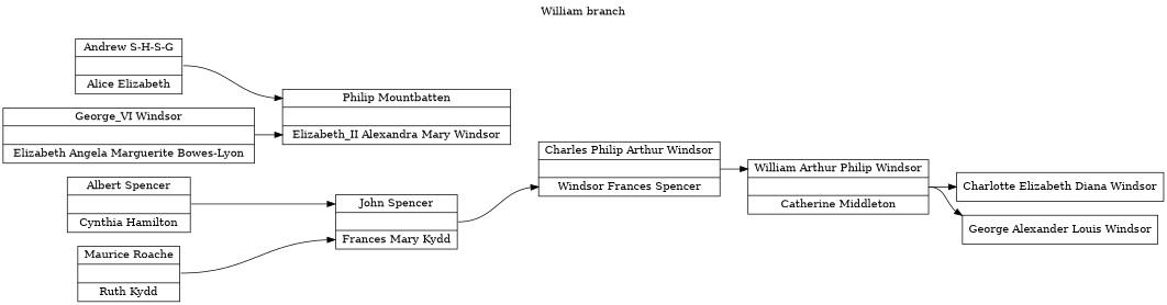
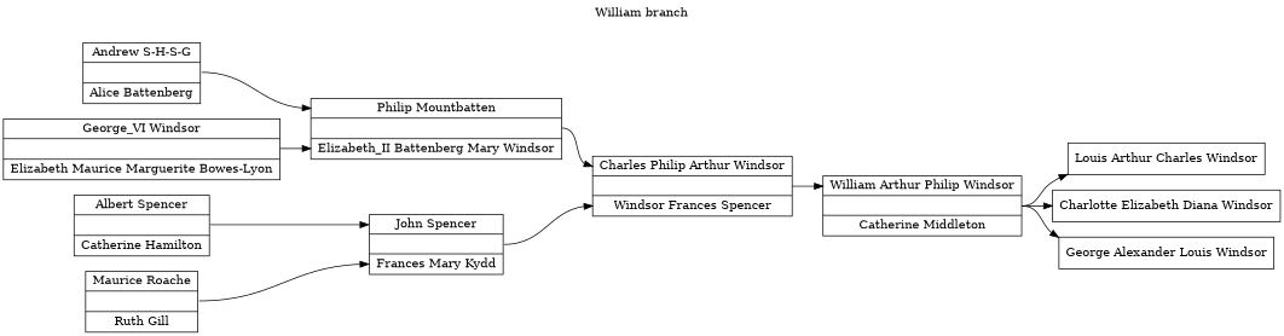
  digraph {
    label="William branch"
    labelloc=t
    rankdir=LR
    node [shape=record]
    edge [headport=h tailport=u]
-   n1 [label="<h>Albert Spencer|<u>|<w>Cynthia Hamilton"]
+   n1 [label="<h>Albert Spencer|<u>|<w>Catherine Hamilton"]
    n2 [label="<h>John Spencer|<u>|<w>Frances Mary Kydd"]
    n3 [label="<h>Charles Philip Arthur Windsor|<u>|<w>Windsor Frances Spencer"]
-   n4 [label="<h>Maurice Roache|<u>|<w>Ruth Kydd"]
-   n5 [label="<h>Philip Mountbatten|<u>|<w>Elizabeth_II Alexandra Mary Windsor"]
+   n4 [label="<h>Maurice Roache|<u>|<w>Ruth Gill"]
+   n5 [label="<h>Philip Mountbatten|<u>|<w>Elizabeth_II Battenberg Mary Windsor"]
    n6 [label="<h>William Arthur Philip Windsor|<u>|<w>Catherine Middleton"]
-   n7 [label="<h>George_VI Windsor|<u>|<w>Elizabeth Angela Marguerite Bowes-Lyon"]
+   n7 [label="<h>George_VI Windsor|<u>|<w>Elizabeth Maurice Marguerite Bowes-Lyon"]
+   n8 [label="<i>Louis Arthur Charles Windsor"]
    n9 [label="<i>Charlotte Elizabeth Diana Windsor"]
    n10 [label="<i>George Alexander Louis Windsor"]
-   n11 [label="<h>Andrew S-H-S-G|<u>|<w>Alice Elizabeth"]
+   n11 [label="<h>Andrew S-H-S-G|<u>|<w>Alice Battenberg"]
    n1 -> n2
    n2 -> n3 [headport=w]
    n3 -> n6
    n4 -> n2 [headport=w]
+   n5 -> n3
+   n6 -> n8 [headport=i]
    n6 -> n9 [headport=i]
    n6 -> n10 [headport=i]
    n7 -> n5 [headport=w]
    n11 -> n5
  }
